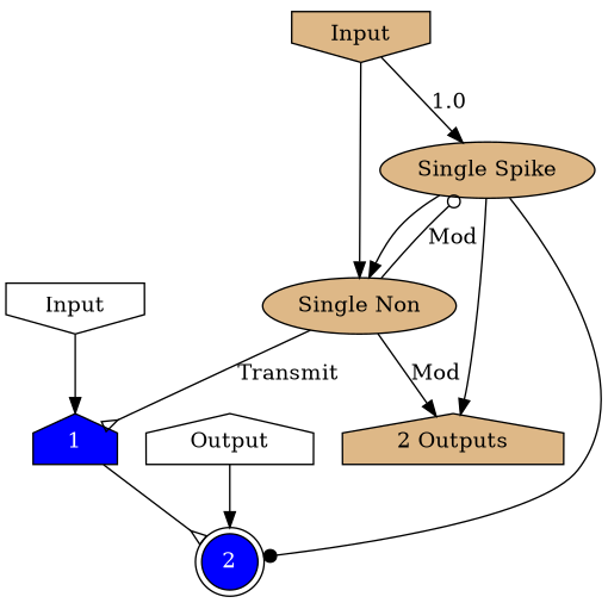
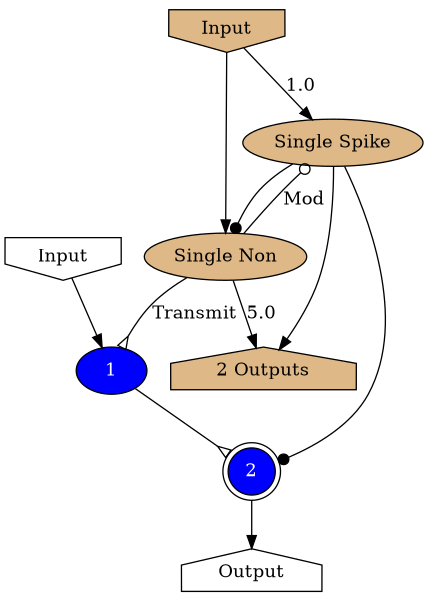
  digraph {
    node [fillcolor=burlywood fontcolor=black style=filled]
    n1 [fillcolor=white label=Input shape=invhouse]
-   n2 [fillcolor=blue fontcolor=white label=1 shape=house]
+   n2 [fillcolor=blue fontcolor=white label=1]
    n3 [fillcolor=blue fontcolor=white label=2 shape=doublecircle]
    n4 [fillcolor=white label=Output shape=house]
    n5 [label="Single Non"]
    n6 [label="Single Spike"]
    n7 [label="2 Outputs" shape=house]
    n8 [label=Input shape=invhouse]
    n1 -> n2
    n2 -> n3 [arrowhead=invempty]
-   n4 -> n3
+   n3 -> n4
    n5 -> n2 [arrowhead=invempty label=Transmit]
    n5 -> n6 [arrowhead=odot label=Mod]
-   n5 -> n7 [label=Mod]
+   n5 -> n7 [label=5.0]
    n6 -> n3 [arrowhead=dot]
-   n6 -> n5 [arrowhead=normal]
+   n6 -> n5 [arrowhead=dot]
    n6 -> n7
    n8 -> n5
    n8 -> n6 [label=1.0]
  }
